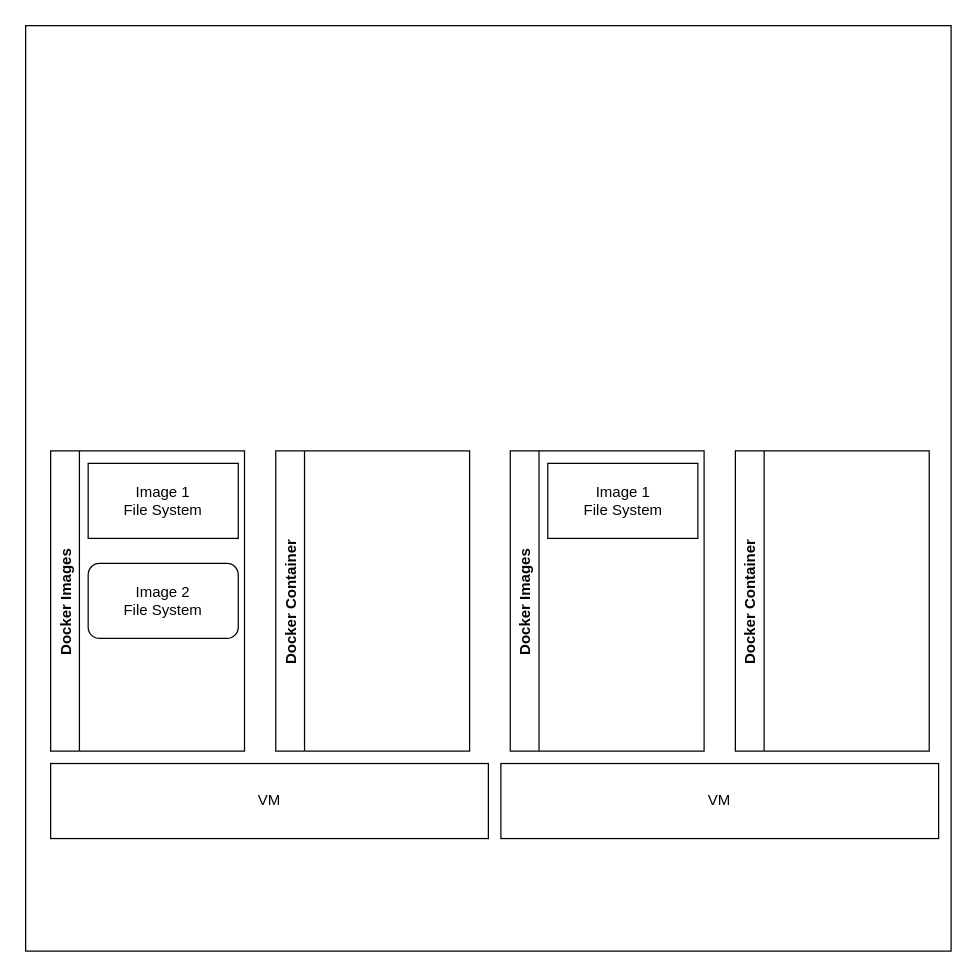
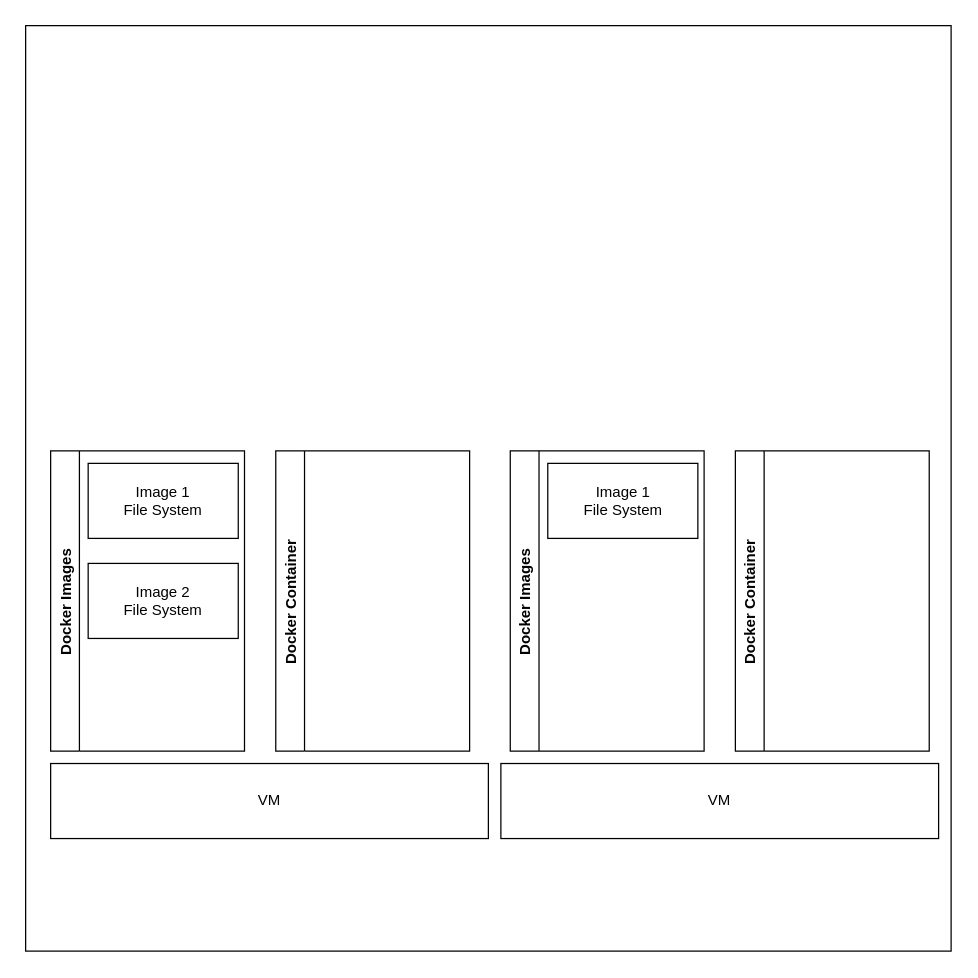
  <mxCell id="0" />
  <mxCell id="1" parent="0" />
  <mxCell id="2" value="" style="whiteSpace=wrap;html=1;aspect=fixed;" vertex="1" parent="1"><mxGeometry x="20" y="20" width="740" height="740" as="geometry" /></mxCell>
  <mxCell id="3" value="VM" style="rounded=0;whiteSpace=wrap;html=1;" vertex="1" parent="1"><mxGeometry x="40" y="610" width="350" height="60" as="geometry" /></mxCell>
  <mxCell id="4" value="VM" style="rounded=0;whiteSpace=wrap;html=1;" vertex="1" parent="1"><mxGeometry x="400" y="610" width="350" height="60" as="geometry" /></mxCell>
  <mxCell id="5" value="Docker Container" style="swimlane;horizontal=0;" vertex="1" parent="1"><mxGeometry x="220" y="360" width="155" height="240" as="geometry" /></mxCell>
  <mxCell id="6" value="" style="group" vertex="1" connectable="0" parent="1"><mxGeometry x="40" y="360" width="155" height="240" as="geometry" /></mxCell>
  <mxCell id="7" value="Docker Images" style="swimlane;horizontal=0;" vertex="1" parent="6"><mxGeometry width="155" height="240" as="geometry" /></mxCell>
  <mxCell id="8" value="Image 1&lt;br&gt;File System" style="rounded=0;whiteSpace=wrap;html=1;" vertex="1" parent="7"><mxGeometry x="30" y="10" width="120" height="60" as="geometry" /></mxCell>
- <mxCell id="9" value="Image 2&lt;br&gt;File System" style="whiteSpace=wrap;html=1;rounded=1;" vertex="1" parent="6"><mxGeometry x="30" y="90" width="120" height="60" as="geometry" /></mxCell>
+ <mxCell id="9" value="Image 2&lt;br&gt;File System" style="rounded=0;whiteSpace=wrap;html=1;" vertex="1" parent="6"><mxGeometry x="30" y="90" width="120" height="60" as="geometry" /></mxCell>
  <mxCell id="10" value="Docker Container" style="swimlane;horizontal=0;" vertex="1" parent="1"><mxGeometry x="587.5" y="360" width="155" height="240" as="geometry" /></mxCell>
  <mxCell id="11" value="Docker Images" style="swimlane;horizontal=0;" vertex="1" parent="1"><mxGeometry x="407.5" y="360" width="155" height="240" as="geometry" /></mxCell>
  <mxCell id="12" value="Image 1&lt;br&gt;File System" style="rounded=0;whiteSpace=wrap;html=1;" vertex="1" parent="11"><mxGeometry x="30" y="10" width="120" height="60" as="geometry" /></mxCell>
